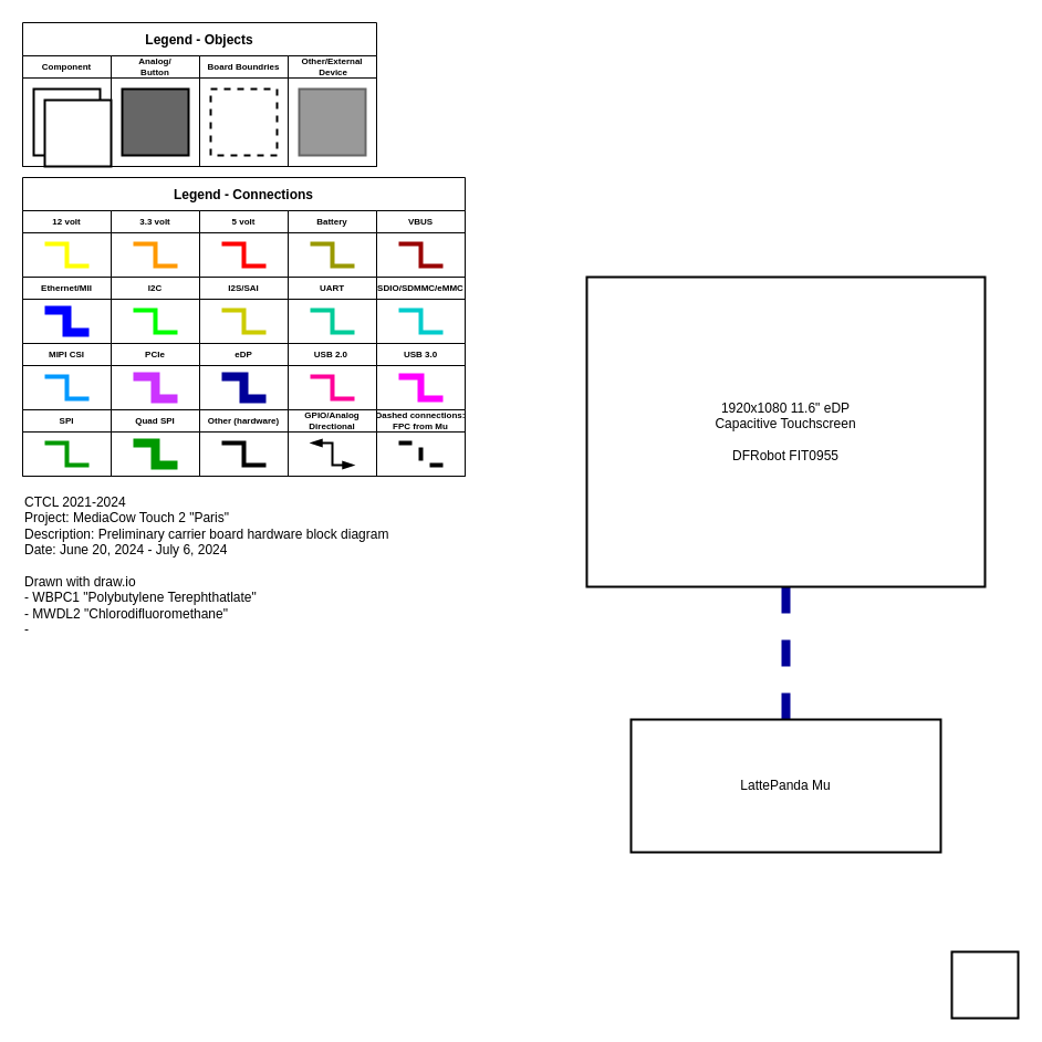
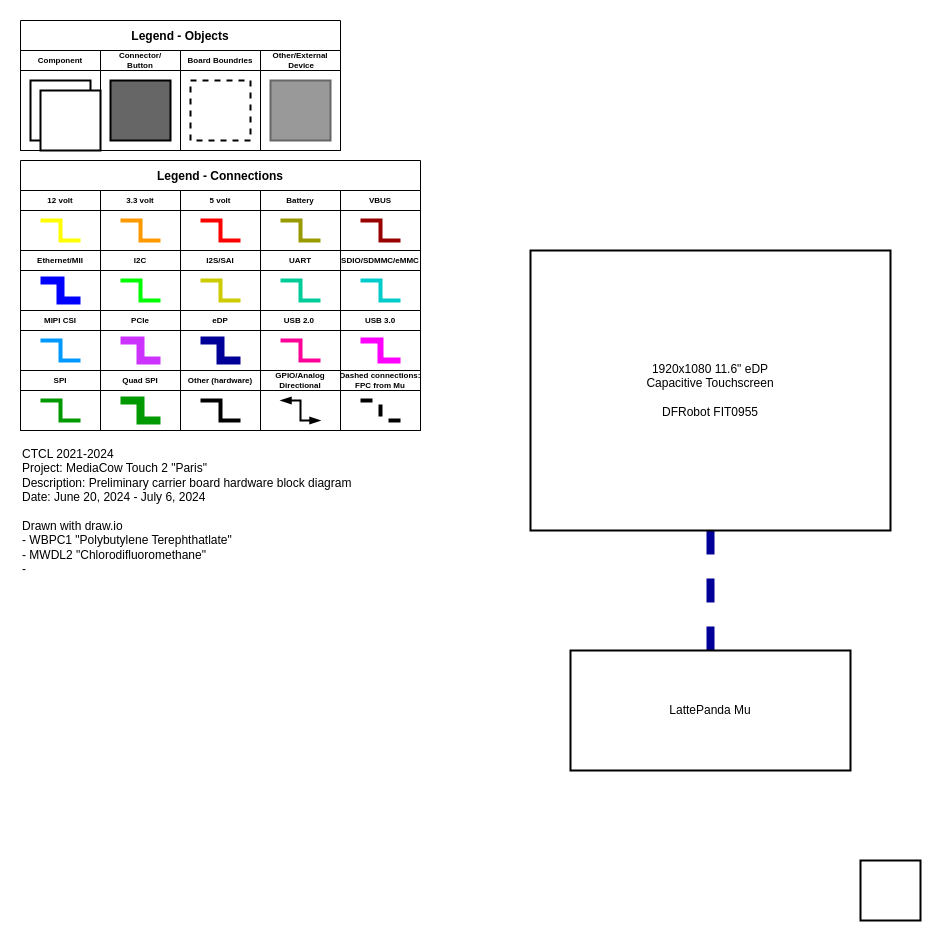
  <mxCell id="0" />
  <mxCell id="1" parent="0" />
  <mxCell id="2" style="edgeStyle=orthogonalEdgeStyle;rounded=0;orthogonalLoop=1;jettySize=auto;html=1;exitX=0.5;exitY=0;exitDx=0;exitDy=0;strokeWidth=8;endArrow=none;endFill=0;dashed=1;strokeColor=#000099;" parent="1" source="3" target="4" edge="1"><mxGeometry relative="1" as="geometry" /></mxCell>
  <mxCell id="3" value="LattePanda Mu" style="rounded=0;whiteSpace=wrap;html=1;strokeWidth=2;" parent="1" vertex="1"><mxGeometry x="570" y="650" width="280" height="120" as="geometry" /></mxCell>
  <mxCell id="4" value="1920x1080 11.6&quot; eDP &lt;br&gt;Capacitive Touchscreen&lt;br&gt;&lt;br&gt;DFRobot&amp;nbsp;FIT0955" style="rounded=0;whiteSpace=wrap;html=1;align=center;verticalAlign=middle;fontFamily=Helvetica;fontSize=12;strokeWidth=2;" parent="1" vertex="1"><mxGeometry x="530" y="250" width="360" height="280" as="geometry" /></mxCell>
  <mxCell id="5" value="CTCL 2021-2024&lt;br style=&quot;font-size: 12px&quot;&gt;Project: MediaCow Touch 2 &quot;Paris&quot;&lt;br style=&quot;font-size: 12px&quot;&gt;Description: Preliminary carrier board hardware block diagram&lt;br&gt;Date: June 20, 2024 - July 6, 2024&lt;br&gt;&lt;br&gt;Drawn with draw.io&lt;br&gt;- WBPC1 &quot;Polybutylene Terephthatlate&quot;&lt;br&gt;- MWDL2 &quot;Chlorodifluoromethane&quot;&lt;br&gt;-&amp;nbsp;" style="text;html=1;strokeColor=none;fillColor=none;align=left;verticalAlign=top;whiteSpace=wrap;rounded=0;fontSize=12;movable=1;resizable=1;rotatable=1;deletable=1;editable=1;connectable=1;" parent="1" vertex="1"><mxGeometry x="20" y="440" width="400" height="90" as="geometry" /></mxCell>
  <mxCell id="6" value="Legend - Connections" style="swimlane;startSize=30;collapsible=0;" parent="1" vertex="1"><mxGeometry x="20" y="160" width="400" height="270" as="geometry" /></mxCell>
  <mxCell id="7" value="12 volt" style="swimlane;startSize=20;fontSize=8;expand=1;collapsible=0;" parent="6" vertex="1"><mxGeometry y="30" width="80" height="60" as="geometry"><mxRectangle y="30" width="100" height="20" as="alternateBounds" /></mxGeometry></mxCell>
  <mxCell id="8" style="edgeStyle=orthogonalEdgeStyle;rounded=0;orthogonalLoop=1;jettySize=auto;html=1;fontSize=8;endArrow=none;endFill=0;strokeWidth=4;strokeColor=#FFFF00;" parent="7" edge="1"><mxGeometry relative="1" as="geometry"><mxPoint x="60" y="50" as="targetPoint" /><mxPoint x="20" y="30" as="sourcePoint" /><Array as="points"><mxPoint x="20" y="30" /><mxPoint x="40" y="30" /><mxPoint x="40" y="50" /></Array></mxGeometry></mxCell>
  <mxCell id="9" value="3.3 volt" style="swimlane;startSize=20;fontSize=8;expand=1;collapsible=0;" parent="6" vertex="1"><mxGeometry x="80" y="30" width="80" height="60" as="geometry"><mxRectangle y="30" width="100" height="20" as="alternateBounds" /></mxGeometry></mxCell>
  <mxCell id="10" style="edgeStyle=orthogonalEdgeStyle;rounded=0;orthogonalLoop=1;jettySize=auto;html=1;fontSize=8;endArrow=none;endFill=0;strokeWidth=4;strokeColor=#FF9900;" parent="9" edge="1"><mxGeometry relative="1" as="geometry"><mxPoint x="60" y="50" as="targetPoint" /><mxPoint x="20" y="30" as="sourcePoint" /><Array as="points"><mxPoint x="20" y="30" /><mxPoint x="40" y="30" /><mxPoint x="40" y="50" /></Array></mxGeometry></mxCell>
  <mxCell id="11" value="5 volt" style="swimlane;startSize=20;fontSize=8;expand=1;collapsible=0;" parent="6" vertex="1"><mxGeometry x="160" y="30" width="80" height="60" as="geometry"><mxRectangle y="30" width="100" height="20" as="alternateBounds" /></mxGeometry></mxCell>
  <mxCell id="12" style="edgeStyle=orthogonalEdgeStyle;rounded=0;orthogonalLoop=1;jettySize=auto;html=1;fontSize=8;endArrow=none;endFill=0;strokeWidth=4;strokeColor=#FF0000;" parent="11" edge="1"><mxGeometry relative="1" as="geometry"><mxPoint x="60" y="50" as="targetPoint" /><mxPoint x="20" y="30" as="sourcePoint" /><Array as="points"><mxPoint x="20" y="30" /><mxPoint x="40" y="30" /><mxPoint x="40" y="50" /></Array></mxGeometry></mxCell>
  <mxCell id="13" value="Battery" style="swimlane;startSize=20;fontSize=8;expand=1;collapsible=0;" parent="6" vertex="1"><mxGeometry x="240" y="30" width="80" height="60" as="geometry"><mxRectangle x="240" y="30" width="100" height="20" as="alternateBounds" /></mxGeometry></mxCell>
  <mxCell id="14" style="edgeStyle=orthogonalEdgeStyle;rounded=0;orthogonalLoop=1;jettySize=auto;html=1;fontSize=8;endArrow=none;endFill=0;strokeWidth=4;strokeColor=#999900;" parent="13" edge="1"><mxGeometry relative="1" as="geometry"><mxPoint x="60" y="50" as="targetPoint" /><mxPoint x="20" y="30" as="sourcePoint" /><Array as="points"><mxPoint x="20" y="30" /><mxPoint x="40" y="30" /><mxPoint x="40" y="50" /></Array></mxGeometry></mxCell>
  <mxCell id="15" value="Ethernet/MII" style="swimlane;startSize=20;fontSize=8;expand=1;collapsible=0;" parent="6" vertex="1"><mxGeometry y="90" width="80" height="60" as="geometry"><mxRectangle x="240" y="30" width="100" height="20" as="alternateBounds" /></mxGeometry></mxCell>
  <mxCell id="16" style="edgeStyle=orthogonalEdgeStyle;rounded=0;orthogonalLoop=1;jettySize=auto;html=1;fontSize=8;endArrow=none;endFill=0;strokeWidth=8;strokeColor=#0000FF;" parent="15" edge="1"><mxGeometry relative="1" as="geometry"><mxPoint x="60" y="50" as="targetPoint" /><mxPoint x="20" y="30" as="sourcePoint" /><Array as="points"><mxPoint x="20" y="30" /><mxPoint x="40" y="30" /><mxPoint x="40" y="50" /></Array></mxGeometry></mxCell>
  <mxCell id="17" value="I2C" style="swimlane;startSize=20;fontSize=8;expand=1;collapsible=0;" parent="6" vertex="1"><mxGeometry x="80" y="90" width="80" height="60" as="geometry"><mxRectangle x="240" y="30" width="100" height="20" as="alternateBounds" /></mxGeometry></mxCell>
  <mxCell id="18" style="edgeStyle=orthogonalEdgeStyle;rounded=0;orthogonalLoop=1;jettySize=auto;html=1;fontSize=8;endArrow=none;endFill=0;strokeWidth=4;strokeColor=#00FF00;" parent="17" edge="1"><mxGeometry relative="1" as="geometry"><mxPoint x="60" y="50" as="targetPoint" /><mxPoint x="20" y="30" as="sourcePoint" /><Array as="points"><mxPoint x="20" y="30" /><mxPoint x="40" y="30" /><mxPoint x="40" y="50" /></Array></mxGeometry></mxCell>
  <mxCell id="19" value="I2S/SAI" style="swimlane;startSize=20;fontSize=8;expand=1;collapsible=0;" parent="6" vertex="1"><mxGeometry x="160" y="90" width="80" height="60" as="geometry"><mxRectangle x="240" y="30" width="100" height="20" as="alternateBounds" /></mxGeometry></mxCell>
  <mxCell id="20" style="edgeStyle=orthogonalEdgeStyle;rounded=0;orthogonalLoop=1;jettySize=auto;html=1;fontSize=8;endArrow=none;endFill=0;strokeWidth=4;strokeColor=#CCCC00;" parent="19" edge="1"><mxGeometry relative="1" as="geometry"><mxPoint x="60" y="50" as="targetPoint" /><mxPoint x="20" y="30" as="sourcePoint" /><Array as="points"><mxPoint x="20" y="30" /><mxPoint x="40" y="30" /><mxPoint x="40" y="50" /></Array></mxGeometry></mxCell>
  <mxCell id="21" value="MIPI CSI" style="swimlane;startSize=20;fontSize=8;expand=1;collapsible=0;" parent="6" vertex="1"><mxGeometry y="150" width="80" height="60" as="geometry"><mxRectangle x="240" y="30" width="100" height="20" as="alternateBounds" /></mxGeometry></mxCell>
  <mxCell id="22" style="edgeStyle=orthogonalEdgeStyle;rounded=0;orthogonalLoop=1;jettySize=auto;html=1;fontSize=8;endArrow=none;endFill=0;strokeWidth=4;strokeColor=#0099FF;" parent="21" edge="1"><mxGeometry relative="1" as="geometry"><mxPoint x="60" y="50" as="targetPoint" /><mxPoint x="20" y="30" as="sourcePoint" /><Array as="points"><mxPoint x="20" y="30" /><mxPoint x="40" y="30" /><mxPoint x="40" y="50" /></Array></mxGeometry></mxCell>
  <mxCell id="23" value="PCIe" style="swimlane;startSize=20;fontSize=8;expand=1;collapsible=0;" parent="6" vertex="1"><mxGeometry x="80" y="150" width="80" height="60" as="geometry"><mxRectangle x="240" y="30" width="100" height="20" as="alternateBounds" /></mxGeometry></mxCell>
  <mxCell id="24" style="edgeStyle=orthogonalEdgeStyle;rounded=0;orthogonalLoop=1;jettySize=auto;html=1;fontSize=8;endArrow=none;endFill=0;strokeWidth=8;strokeColor=#CC33FF;" parent="23" edge="1"><mxGeometry relative="1" as="geometry"><mxPoint x="60" y="50" as="targetPoint" /><mxPoint x="20" y="30" as="sourcePoint" /><Array as="points"><mxPoint x="20" y="30" /><mxPoint x="40" y="30" /><mxPoint x="40" y="50" /></Array></mxGeometry></mxCell>
  <mxCell id="25" value="SDIO/SDMMC/eMMC" style="swimlane;startSize=20;fontSize=8;expand=1;collapsible=0;" parent="6" vertex="1"><mxGeometry x="320" y="90" width="80" height="60" as="geometry"><mxRectangle x="240" y="30" width="100" height="20" as="alternateBounds" /></mxGeometry></mxCell>
  <mxCell id="26" style="edgeStyle=orthogonalEdgeStyle;rounded=0;orthogonalLoop=1;jettySize=auto;html=1;fontSize=8;endArrow=none;endFill=0;strokeWidth=4;strokeColor=#00CCCC;" parent="25" edge="1"><mxGeometry relative="1" as="geometry"><mxPoint x="60" y="50" as="targetPoint" /><mxPoint x="20" y="30" as="sourcePoint" /><Array as="points"><mxPoint x="20" y="30" /><mxPoint x="40" y="30" /><mxPoint x="40" y="50" /></Array></mxGeometry></mxCell>
  <mxCell id="27" value="SPI" style="swimlane;startSize=20;fontSize=8;expand=1;collapsible=0;" parent="6" vertex="1"><mxGeometry y="210" width="80" height="60" as="geometry"><mxRectangle x="240" y="30" width="100" height="20" as="alternateBounds" /></mxGeometry></mxCell>
  <mxCell id="28" style="edgeStyle=orthogonalEdgeStyle;rounded=0;orthogonalLoop=1;jettySize=auto;html=1;fontSize=8;endArrow=none;endFill=0;strokeWidth=4;strokeColor=#009900;" parent="27" edge="1"><mxGeometry relative="1" as="geometry"><mxPoint x="60" y="50" as="targetPoint" /><mxPoint x="20" y="30" as="sourcePoint" /><Array as="points"><mxPoint x="20" y="30" /><mxPoint x="40" y="30" /><mxPoint x="40" y="50" /></Array></mxGeometry></mxCell>
  <mxCell id="29" value="USB 2.0 " style="swimlane;startSize=20;fontSize=8;expand=1;collapsible=0;" parent="6" vertex="1"><mxGeometry x="240" y="150" width="80" height="60" as="geometry"><mxRectangle x="240" y="30" width="100" height="20" as="alternateBounds" /></mxGeometry></mxCell>
  <mxCell id="30" style="edgeStyle=orthogonalEdgeStyle;rounded=0;orthogonalLoop=1;jettySize=auto;html=1;fontSize=8;endArrow=none;endFill=0;strokeWidth=4;strokeColor=#FF0099;" parent="29" edge="1"><mxGeometry relative="1" as="geometry"><mxPoint x="60" y="50" as="targetPoint" /><mxPoint x="20" y="30" as="sourcePoint" /><Array as="points"><mxPoint x="20" y="30" /><mxPoint x="40" y="30" /><mxPoint x="40" y="50" /></Array></mxGeometry></mxCell>
  <mxCell id="31" value="USB 3.0" style="swimlane;startSize=20;fontSize=8;expand=1;collapsible=0;" parent="6" vertex="1"><mxGeometry x="320" y="150" width="80" height="60" as="geometry"><mxRectangle x="240" y="30" width="100" height="20" as="alternateBounds" /></mxGeometry></mxCell>
  <mxCell id="32" style="edgeStyle=orthogonalEdgeStyle;rounded=0;orthogonalLoop=1;jettySize=auto;html=1;fontSize=8;endArrow=none;endFill=0;strokeWidth=6;strokeColor=#FF00FF;" parent="31" edge="1"><mxGeometry relative="1" as="geometry"><mxPoint x="60" y="50" as="targetPoint" /><mxPoint x="20" y="30" as="sourcePoint" /><Array as="points"><mxPoint x="20" y="30" /><mxPoint x="40" y="30" /><mxPoint x="40" y="50" /></Array></mxGeometry></mxCell>
  <mxCell id="33" value="Quad SPI" style="swimlane;startSize=20;fontSize=8;expand=1;collapsible=0;" parent="6" vertex="1"><mxGeometry x="80" y="210" width="80" height="60" as="geometry"><mxRectangle x="240" y="30" width="100" height="20" as="alternateBounds" /></mxGeometry></mxCell>
  <mxCell id="34" style="edgeStyle=orthogonalEdgeStyle;rounded=0;orthogonalLoop=1;jettySize=auto;html=1;fontSize=8;endArrow=none;endFill=0;strokeWidth=8;strokeColor=#009900;" parent="33" edge="1"><mxGeometry relative="1" as="geometry"><mxPoint x="60" y="50" as="targetPoint" /><mxPoint x="20" y="30" as="sourcePoint" /><Array as="points"><mxPoint x="20" y="30" /><mxPoint x="40" y="30" /><mxPoint x="40" y="50" /></Array></mxGeometry></mxCell>
  <mxCell id="35" value="VBUS" style="swimlane;startSize=20;fontSize=8;expand=1;connectable=1;collapsible=0;" parent="6" vertex="1"><mxGeometry x="320" y="30" width="80" height="60" as="geometry"><mxRectangle x="240" y="30" width="100" height="20" as="alternateBounds" /></mxGeometry></mxCell>
  <mxCell id="36" style="edgeStyle=orthogonalEdgeStyle;rounded=0;orthogonalLoop=1;jettySize=auto;html=1;fontSize=8;endArrow=none;endFill=0;strokeWidth=4;strokeColor=#990000;" parent="35" edge="1"><mxGeometry relative="1" as="geometry"><mxPoint x="60" y="50" as="targetPoint" /><mxPoint x="20" y="30" as="sourcePoint" /><Array as="points"><mxPoint x="20" y="30" /><mxPoint x="40" y="30" /><mxPoint x="40" y="50" /></Array></mxGeometry></mxCell>
  <mxCell id="37" value="eDP" style="swimlane;startSize=20;fontSize=8;swimlaneLine=1;expand=1;collapsible=0;" parent="6" vertex="1"><mxGeometry x="160" y="150" width="80" height="60" as="geometry"><mxRectangle x="240" y="30" width="100" height="20" as="alternateBounds" /></mxGeometry></mxCell>
  <mxCell id="38" style="edgeStyle=orthogonalEdgeStyle;rounded=0;orthogonalLoop=1;jettySize=auto;html=1;fontSize=8;endArrow=none;endFill=0;strokeWidth=8;strokeColor=#000099;" parent="37" edge="1"><mxGeometry relative="1" as="geometry"><mxPoint x="60" y="50" as="targetPoint" /><mxPoint x="20" y="30" as="sourcePoint" /><Array as="points"><mxPoint x="20" y="30" /><mxPoint x="40" y="30" /><mxPoint x="40" y="50" /></Array></mxGeometry></mxCell>
  <mxCell id="39" value="UART" style="swimlane;startSize=20;fontSize=8;swimlaneLine=1;expand=1;collapsible=0;" parent="6" vertex="1"><mxGeometry x="240" y="90" width="80" height="60" as="geometry"><mxRectangle x="240" y="30" width="100" height="20" as="alternateBounds" /></mxGeometry></mxCell>
  <mxCell id="40" style="edgeStyle=orthogonalEdgeStyle;rounded=0;orthogonalLoop=1;jettySize=auto;html=1;fontSize=8;endArrow=none;endFill=0;strokeWidth=4;strokeColor=#00CC99;" parent="39" edge="1"><mxGeometry relative="1" as="geometry"><mxPoint x="60" y="50" as="targetPoint" /><mxPoint x="20" y="30" as="sourcePoint" /><Array as="points"><mxPoint x="20" y="30" /><mxPoint x="40" y="30" /><mxPoint x="40" y="50" /></Array></mxGeometry></mxCell>
  <mxCell id="41" value="GPIO/Analog&#10;Directional" style="swimlane;startSize=20;fontSize=8;expand=1;collapsible=0;" parent="6" vertex="1"><mxGeometry x="240" y="210" width="80" height="60" as="geometry"><mxRectangle x="240" y="30" width="100" height="20" as="alternateBounds" /></mxGeometry></mxCell>
  <mxCell id="42" style="edgeStyle=orthogonalEdgeStyle;rounded=0;orthogonalLoop=1;jettySize=auto;html=1;fontSize=8;endArrow=blockThin;endFill=1;strokeWidth=2;strokeColor=#000000;startArrow=blockThin;startFill=1;" parent="41" edge="1"><mxGeometry relative="1" as="geometry"><mxPoint x="60" y="50" as="targetPoint" /><mxPoint x="20" y="30" as="sourcePoint" /><Array as="points"><mxPoint x="20" y="30" /><mxPoint x="40" y="30" /><mxPoint x="40" y="50" /></Array></mxGeometry></mxCell>
  <mxCell id="43" value="Other (hardware)" style="swimlane;startSize=20;fontSize=8;expand=1;collapsible=0;" parent="6" vertex="1"><mxGeometry x="160" y="210" width="80" height="60" as="geometry"><mxRectangle x="240" y="30" width="100" height="20" as="alternateBounds" /></mxGeometry></mxCell>
  <mxCell id="44" style="edgeStyle=orthogonalEdgeStyle;rounded=0;orthogonalLoop=1;jettySize=auto;html=1;fontSize=8;endArrow=none;endFill=0;strokeWidth=4;strokeColor=#000000;" parent="43" edge="1"><mxGeometry relative="1" as="geometry"><mxPoint x="60" y="50" as="targetPoint" /><mxPoint x="20" y="30" as="sourcePoint" /><Array as="points"><mxPoint x="20" y="30" /><mxPoint x="40" y="30" /><mxPoint x="40" y="50" /></Array></mxGeometry></mxCell>
  <mxCell id="45" value="Dashed connections:&#10;FPC from Mu" style="swimlane;startSize=20;fontSize=8;expand=1;collapsible=0;" parent="6" vertex="1"><mxGeometry x="320" y="210" width="80" height="60" as="geometry"><mxRectangle x="240" y="30" width="100" height="20" as="alternateBounds" /></mxGeometry></mxCell>
  <mxCell id="46" style="edgeStyle=orthogonalEdgeStyle;rounded=0;orthogonalLoop=1;jettySize=auto;html=1;fontSize=8;endArrow=none;endFill=0;strokeWidth=4;strokeColor=#000000;dashed=1;" parent="45" edge="1"><mxGeometry relative="1" as="geometry"><mxPoint x="60" y="50" as="targetPoint" /><mxPoint x="20" y="30" as="sourcePoint" /><Array as="points"><mxPoint x="20" y="30" /><mxPoint x="40" y="30" /><mxPoint x="40" y="50" /></Array></mxGeometry></mxCell>
  <mxCell id="47" value="Legend - Objects" style="swimlane;startSize=30;collapsible=0;" parent="1" vertex="1"><mxGeometry x="20" y="20" width="320" height="130" as="geometry" /></mxCell>
  <mxCell id="48" value="Component" style="swimlane;startSize=20;fontSize=8;expand=1;collapsible=0;" parent="47" vertex="1"><mxGeometry y="30" width="80" height="100" as="geometry"><mxRectangle x="240" y="30" width="100" height="20" as="alternateBounds" /></mxGeometry></mxCell>
  <mxCell id="49" value="" style="rounded=0;whiteSpace=wrap;html=1;strokeWidth=2;" parent="48" vertex="1"><mxGeometry x="10" y="30" width="60" height="60" as="geometry" /></mxCell>
- <mxCell id="50" value="Analog/&#10;Button" style="swimlane;startSize=20;fontSize=8;expand=1;collapsible=0;" parent="47" vertex="1"><mxGeometry x="80" y="30" width="80" height="100" as="geometry"><mxRectangle x="240" y="30" width="100" height="20" as="alternateBounds" /></mxGeometry></mxCell>
+ <mxCell id="50" value="Connector/&#10;Button" style="swimlane;startSize=20;fontSize=8;expand=1;collapsible=0;" parent="47" vertex="1"><mxGeometry x="80" y="30" width="80" height="100" as="geometry"><mxRectangle x="240" y="30" width="100" height="20" as="alternateBounds" /></mxGeometry></mxCell>
  <mxCell id="51" value="" style="rounded=0;whiteSpace=wrap;html=1;strokeWidth=2;fillColor=#666666;fontColor=#333333;strokeColor=#000000;" parent="50" vertex="1"><mxGeometry x="10" y="30" width="60" height="60" as="geometry" /></mxCell>
  <mxCell id="52" value="Other/External&#10; Device" style="swimlane;startSize=20;fontSize=8;expand=1;collapsible=0;" parent="47" vertex="1"><mxGeometry x="240" y="30" width="80" height="100" as="geometry"><mxRectangle x="240" y="30" width="100" height="20" as="alternateBounds" /></mxGeometry></mxCell>
  <mxCell id="53" value="" style="rounded=0;whiteSpace=wrap;html=1;strokeWidth=2;fillColor=#999999;fontColor=#333333;strokeColor=#666666;" parent="52" vertex="1"><mxGeometry x="10" y="30" width="60" height="60" as="geometry" /></mxCell>
  <mxCell id="54" value="Board Boundries" style="swimlane;startSize=20;fontSize=8;expand=1;collapsible=0;" parent="47" vertex="1"><mxGeometry x="160" y="30" width="80" height="100" as="geometry"><mxRectangle x="240" y="30" width="100" height="20" as="alternateBounds" /></mxGeometry></mxCell>
  <mxCell id="55" value="" style="rounded=0;whiteSpace=wrap;html=1;strokeWidth=2;dashed=1;fillColor=none;" parent="54" vertex="1"><mxGeometry x="10" y="30" width="60" height="60" as="geometry" /></mxCell>
  <mxCell id="56" value="" style="rounded=0;whiteSpace=wrap;html=1;strokeWidth=2;" vertex="1" parent="1"><mxGeometry x="40" y="90" width="60" height="60" as="geometry" /></mxCell>
  <mxCell id="57" value="" style="rounded=0;whiteSpace=wrap;html=1;strokeWidth=2;" vertex="1" parent="1"><mxGeometry x="860" y="860" width="60" height="60" as="geometry" /></mxCell>
